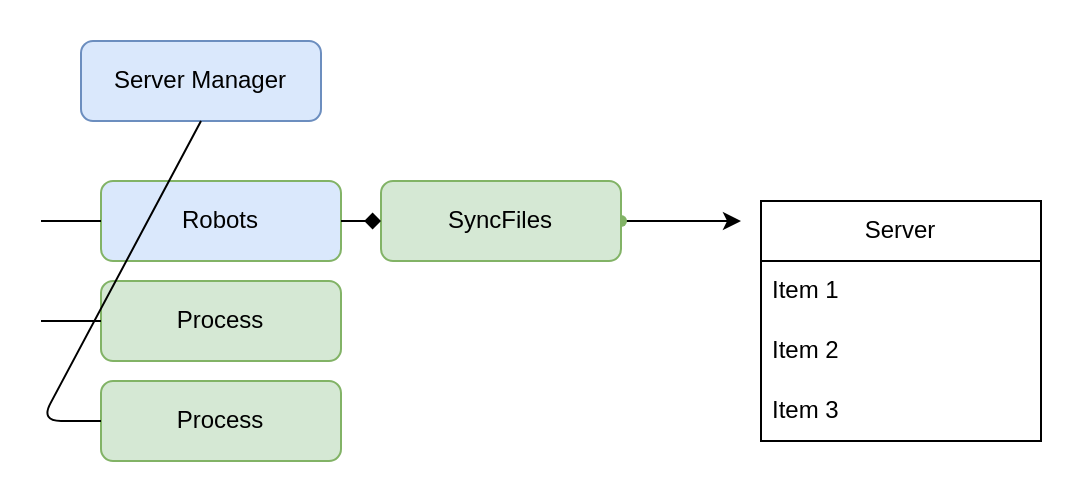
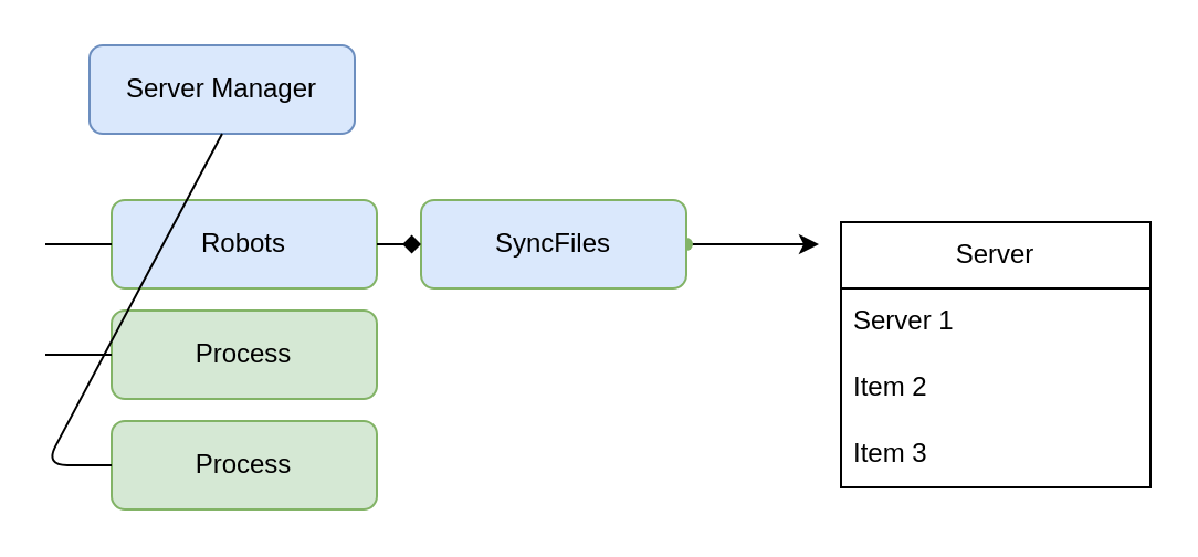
  <mxCell id="0" />
  <mxCell id="1" parent="0" />
  <mxCell id="2" value="Server Manager" style="rounded=1;whiteSpace=wrap;html=1;fontSize=12;glass=0;strokeWidth=1;shadow=0;fillColor=#dae8fc;strokeColor=#6c8ebf;" parent="1" vertex="1"><mxGeometry x="40" y="20" width="120" height="40" as="geometry" /></mxCell>
  <mxCell id="3" value="" style="edgeStyle=orthogonalEdgeStyle;rounded=0;orthogonalLoop=1;jettySize=auto;html=1;exitX=0.85;exitY=0.5;exitDx=0;exitDy=0;exitPerimeter=0;" edge="1" parent="1" source="6"><mxGeometry relative="1" as="geometry"><mxPoint x="370" y="110" as="targetPoint" /></mxGeometry></mxCell>
  <mxCell id="4" value="Robots" style="rounded=1;whiteSpace=wrap;html=1;fontSize=12;glass=0;strokeWidth=1;shadow=0;fillColor=#dae8fc;strokeColor=#82b366;" vertex="1" parent="1"><mxGeometry x="50" y="90" width="120" height="40" as="geometry" /></mxCell>
  <mxCell id="5" value="Process" style="rounded=1;whiteSpace=wrap;html=1;fontSize=12;glass=0;strokeWidth=1;shadow=0;fillColor=#d5e8d4;strokeColor=#82b366;" vertex="1" parent="1"><mxGeometry x="50" y="140" width="120" height="40" as="geometry" /></mxCell>
  <mxCell id="6" value="" style="shape=waypoint;sketch=0;size=6;pointerEvents=1;points=[];fillColor=#d5e8d4;resizable=0;rotatable=0;perimeter=centerPerimeter;snapToPoint=1;strokeColor=#82b366;rounded=1;glass=0;strokeWidth=1;shadow=0;" vertex="1" parent="1"><mxGeometry x="300" y="100" width="20" height="20" as="geometry" /></mxCell>
  <mxCell id="7" value="Process" style="rounded=1;whiteSpace=wrap;html=1;fontSize=12;glass=0;strokeWidth=1;shadow=0;fillColor=#d5e8d4;strokeColor=#82b366;" vertex="1" parent="1"><mxGeometry x="50" y="190" width="120" height="40" as="geometry" /></mxCell>
  <mxCell id="8" value="" style="group" vertex="1" connectable="0" parent="1"><mxGeometry x="20" y="110" height="100" as="geometry" /></mxCell>
  <mxCell id="9" value="" style="endArrow=none;html=1;rounded=1;entryX=0.5;entryY=1;entryDx=0;entryDy=0;exitX=0;exitY=0.5;exitDx=0;exitDy=0;" edge="1" parent="8" source="7" target="2"><mxGeometry width="50" height="50" relative="1" as="geometry"><mxPoint y="100" as="sourcePoint" /><mxPoint x="300" y="80" as="targetPoint" /><Array as="points"><mxPoint y="100" /></Array></mxGeometry></mxCell>
  <mxCell id="10" value="" style="endArrow=none;html=1;rounded=0;entryX=0;entryY=0.5;entryDx=0;entryDy=0;" edge="1" parent="8" target="5"><mxGeometry width="50" height="50" relative="1" as="geometry"><mxPoint y="50" as="sourcePoint" /><mxPoint x="100" y="190" as="targetPoint" /></mxGeometry></mxCell>
  <mxCell id="11" value="" style="endArrow=none;html=1;rounded=0;entryX=0;entryY=0.5;entryDx=0;entryDy=0;" edge="1" parent="8" target="4"><mxGeometry width="50" height="50" relative="1" as="geometry"><mxPoint as="sourcePoint" /><mxPoint x="-20" y="20" as="targetPoint" /></mxGeometry></mxCell>
- <mxCell id="12" value="SyncFiles" style="rounded=1;whiteSpace=wrap;html=1;fontSize=12;glass=0;strokeWidth=1;shadow=0;fillColor=#d5e8d4;strokeColor=#82b366;" vertex="1" parent="1"><mxGeometry x="190" y="90" width="120" height="40" as="geometry" /></mxCell>
+ <mxCell id="12" value="SyncFiles" style="rounded=1;whiteSpace=wrap;html=1;fontSize=12;glass=0;strokeWidth=1;shadow=0;fillColor=#dae8fc;strokeColor=#82b366;" vertex="1" parent="1"><mxGeometry x="190" y="90" width="120" height="40" as="geometry" /></mxCell>
  <mxCell id="13" value="" style="endArrow=diamond;html=1;rounded=0;exitX=1;exitY=0.5;exitDx=0;exitDy=0;entryX=0;entryY=0.5;entryDx=0;entryDy=0;" edge="1" parent="1" source="4" target="12"><mxGeometry width="50" height="50" relative="1" as="geometry"><mxPoint x="370" y="200" as="sourcePoint" /><mxPoint x="200" y="200" as="targetPoint" /></mxGeometry></mxCell>
  <mxCell id="14" value="Server" style="swimlane;fontStyle=0;childLayout=stackLayout;horizontal=1;startSize=30;horizontalStack=0;resizeParent=1;resizeParentMax=0;resizeLast=0;collapsible=1;marginBottom=0;whiteSpace=wrap;html=1;" vertex="1" parent="1"><mxGeometry x="380" y="100" width="140" height="120" as="geometry" /></mxCell>
- <mxCell id="15" value="Item 1" style="text;strokeColor=none;fillColor=none;align=left;verticalAlign=middle;spacingLeft=4;spacingRight=4;overflow=hidden;points=[[0,0.5],[1,0.5]];portConstraint=eastwest;rotatable=0;whiteSpace=wrap;html=1;" vertex="1" parent="14"><mxGeometry y="30" width="140" height="30" as="geometry" /></mxCell>
+ <mxCell id="15" value="Server 1" style="text;strokeColor=none;fillColor=none;align=left;verticalAlign=middle;spacingLeft=4;spacingRight=4;overflow=hidden;points=[[0,0.5],[1,0.5]];portConstraint=eastwest;rotatable=0;whiteSpace=wrap;html=1;" vertex="1" parent="14"><mxGeometry y="30" width="140" height="30" as="geometry" /></mxCell>
  <mxCell id="16" value="Item 2" style="text;strokeColor=none;fillColor=none;align=left;verticalAlign=middle;spacingLeft=4;spacingRight=4;overflow=hidden;points=[[0,0.5],[1,0.5]];portConstraint=eastwest;rotatable=0;whiteSpace=wrap;html=1;" vertex="1" parent="14"><mxGeometry y="60" width="140" height="30" as="geometry" /></mxCell>
  <mxCell id="17" value="Item 3" style="text;strokeColor=none;fillColor=none;align=left;verticalAlign=middle;spacingLeft=4;spacingRight=4;overflow=hidden;points=[[0,0.5],[1,0.5]];portConstraint=eastwest;rotatable=0;whiteSpace=wrap;html=1;" vertex="1" parent="14"><mxGeometry y="90" width="140" height="30" as="geometry" /></mxCell>
